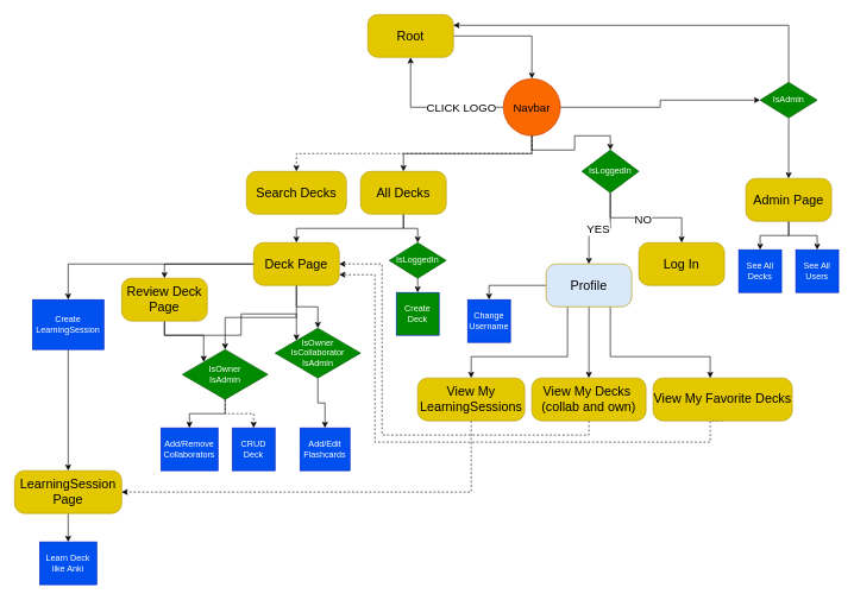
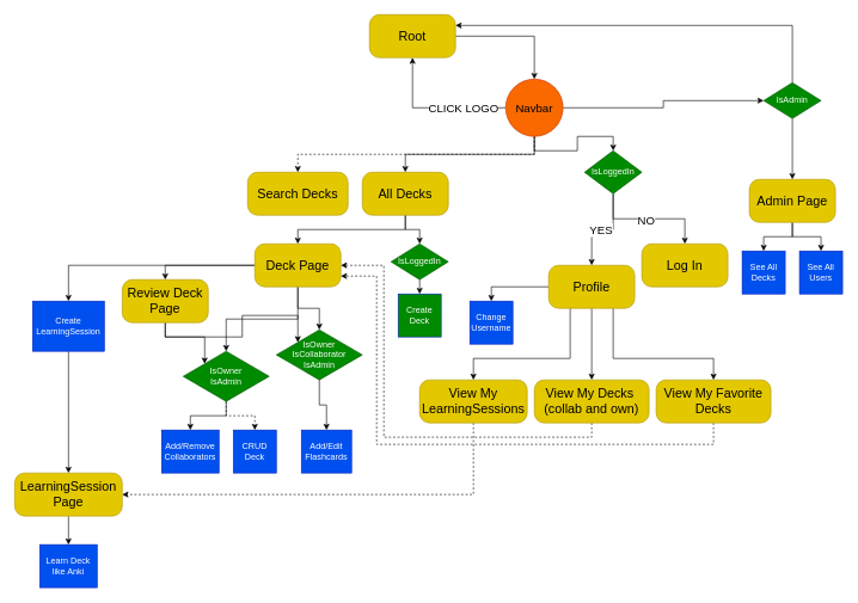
  <mxCell id="0" />
  <mxCell id="1" parent="0" />
  <mxCell id="2" style="edgeStyle=orthogonalEdgeStyle;rounded=0;orthogonalLoop=1;jettySize=auto;html=1;exitX=1;exitY=0.5;exitDx=0;exitDy=0;entryX=0.5;entryY=0;entryDx=0;entryDy=0;" parent="1" source="3" target="16" edge="1"><mxGeometry relative="1" as="geometry"><mxPoint x="725" y="120" as="targetPoint" /></mxGeometry></mxCell>
  <mxCell id="3" value="&lt;font style=&quot;font-size: 18px;&quot;&gt;Root&lt;/font&gt;" style="rounded=1;whiteSpace=wrap;html=1;arcSize=23;fillColor=#e3c800;fontColor=#000000;strokeColor=#B09500;" parent="1" vertex="1"><mxGeometry x="515" y="20" width="120" height="60" as="geometry" /></mxCell>
  <mxCell id="4" style="edgeStyle=orthogonalEdgeStyle;rounded=0;orthogonalLoop=1;jettySize=auto;html=1;exitX=0;exitY=0.5;exitDx=0;exitDy=0;" parent="1" source="16" target="3" edge="1"><mxGeometry relative="1" as="geometry"><mxPoint x="685" y="160" as="sourcePoint" /></mxGeometry></mxCell>
  <mxCell id="5" value="&lt;font style=&quot;font-size: 16px;&quot;&gt;CLICK LOGO&lt;/font&gt;" style="edgeLabel;html=1;align=center;verticalAlign=middle;resizable=0;points=[];" parent="4" vertex="1" connectable="0"><mxGeometry x="-0.07" y="-1" relative="1" as="geometry"><mxPoint x="33" y="1" as="offset" /></mxGeometry></mxCell>
  <mxCell id="6" style="edgeStyle=orthogonalEdgeStyle;rounded=0;orthogonalLoop=1;jettySize=auto;html=1;exitX=0.5;exitY=1;exitDx=0;exitDy=0;entryX=0.5;entryY=0;entryDx=0;entryDy=0;dashed=1;" parent="1" source="16" target="7" edge="1"><mxGeometry relative="1" as="geometry"><mxPoint x="725" y="200" as="sourcePoint" /></mxGeometry></mxCell>
  <mxCell id="7" value="&lt;font style=&quot;font-size: 18px;&quot;&gt;Search Decks&lt;/font&gt;" style="rounded=1;whiteSpace=wrap;html=1;arcSize=23;fillColor=#e3c800;fontColor=#000000;strokeColor=#B09500;" parent="1" vertex="1"><mxGeometry x="345" y="240" width="140" height="60" as="geometry" /></mxCell>
  <mxCell id="8" style="edgeStyle=orthogonalEdgeStyle;rounded=0;orthogonalLoop=1;jettySize=auto;html=1;exitX=0;exitY=0.5;exitDx=0;exitDy=0;entryX=0.5;entryY=0;entryDx=0;entryDy=0;" parent="1" source="12" target="26" edge="1"><mxGeometry relative="1" as="geometry" /></mxCell>
  <mxCell id="9" style="edgeStyle=orthogonalEdgeStyle;rounded=0;orthogonalLoop=1;jettySize=auto;html=1;entryX=0.5;entryY=0;entryDx=0;entryDy=0;exitX=0.5;exitY=1;exitDx=0;exitDy=0;" parent="1" source="12" target="52" edge="1"><mxGeometry relative="1" as="geometry"><mxPoint x="815" y="450" as="sourcePoint" /></mxGeometry></mxCell>
  <mxCell id="10" style="edgeStyle=orthogonalEdgeStyle;rounded=0;orthogonalLoop=1;jettySize=auto;html=1;exitX=0.75;exitY=1;exitDx=0;exitDy=0;" edge="1" parent="1" source="12" target="64"><mxGeometry relative="1" as="geometry"><Array as="points"><mxPoint x="855" y="500" /><mxPoint x="995" y="500" /></Array></mxGeometry></mxCell>
  <mxCell id="11" style="edgeStyle=orthogonalEdgeStyle;rounded=0;orthogonalLoop=1;jettySize=auto;html=1;exitX=0.25;exitY=1;exitDx=0;exitDy=0;entryX=0.5;entryY=0;entryDx=0;entryDy=0;" edge="1" parent="1" source="12" target="61"><mxGeometry relative="1" as="geometry"><Array as="points"><mxPoint x="795" y="500" /><mxPoint x="660" y="500" /></Array></mxGeometry></mxCell>
- <mxCell id="12" value="&lt;font style=&quot;font-size: 18px;&quot;&gt;Profile&lt;/font&gt;" style="rounded=1;whiteSpace=wrap;html=1;arcSize=23;fillColor=#dae8fc;fontColor=#000000;strokeColor=#B09500;" parent="1" vertex="1"><mxGeometry x="765" y="370" width="120" height="60" as="geometry" /></mxCell>
+ <mxCell id="12" value="&lt;font style=&quot;font-size: 18px;&quot;&gt;Profile&lt;/font&gt;" style="rounded=1;whiteSpace=wrap;html=1;arcSize=23;fillColor=#e3c800;fontColor=#000000;strokeColor=#B09500;" parent="1" vertex="1"><mxGeometry x="765" y="370" width="120" height="60" as="geometry" /></mxCell>
  <mxCell id="13" style="edgeStyle=orthogonalEdgeStyle;rounded=0;orthogonalLoop=1;jettySize=auto;html=1;exitX=0.5;exitY=1;exitDx=0;exitDy=0;entryX=0.5;entryY=0;entryDx=0;entryDy=0;" parent="1" source="16" target="21" edge="1"><mxGeometry relative="1" as="geometry" /></mxCell>
  <mxCell id="14" style="edgeStyle=orthogonalEdgeStyle;rounded=0;orthogonalLoop=1;jettySize=auto;html=1;exitX=0.5;exitY=1;exitDx=0;exitDy=0;entryX=0.5;entryY=0;entryDx=0;entryDy=0;" parent="1" source="16" target="25" edge="1"><mxGeometry relative="1" as="geometry" /></mxCell>
  <mxCell id="15" style="edgeStyle=orthogonalEdgeStyle;rounded=0;orthogonalLoop=1;jettySize=auto;html=1;exitX=1;exitY=0.5;exitDx=0;exitDy=0;entryX=0;entryY=0.5;entryDx=0;entryDy=0;" parent="1" source="16" target="37" edge="1"><mxGeometry relative="1" as="geometry" /></mxCell>
  <mxCell id="16" value="&lt;font style=&quot;font-size: 16px;&quot;&gt;Navbar&lt;/font&gt;" style="ellipse;whiteSpace=wrap;html=1;aspect=fixed;fillColor=#fa6800;fontColor=#000000;strokeColor=#C73500;" parent="1" vertex="1"><mxGeometry x="705" y="110" width="80" height="80" as="geometry" /></mxCell>
  <mxCell id="17" style="edgeStyle=orthogonalEdgeStyle;rounded=0;orthogonalLoop=1;jettySize=auto;html=1;exitX=0.5;exitY=1;exitDx=0;exitDy=0;entryX=0.5;entryY=0;entryDx=0;entryDy=0;" parent="1" source="21" target="12" edge="1"><mxGeometry relative="1" as="geometry" /></mxCell>
  <mxCell id="18" value="&lt;font style=&quot;font-size: 16px;&quot;&gt;YES&lt;/font&gt;" style="edgeLabel;html=1;align=center;verticalAlign=middle;resizable=0;points=[];" parent="17" vertex="1" connectable="0"><mxGeometry x="0.082" y="3" relative="1" as="geometry"><mxPoint x="2" y="-3" as="offset" /></mxGeometry></mxCell>
  <mxCell id="19" style="edgeStyle=orthogonalEdgeStyle;rounded=0;orthogonalLoop=1;jettySize=auto;html=1;exitX=0.5;exitY=1;exitDx=0;exitDy=0;entryX=0.5;entryY=0;entryDx=0;entryDy=0;" parent="1" source="21" target="22" edge="1"><mxGeometry relative="1" as="geometry" /></mxCell>
  <mxCell id="20" value="&lt;font style=&quot;font-size: 16px;&quot;&gt;NO&lt;/font&gt;" style="edgeLabel;html=1;align=center;verticalAlign=middle;resizable=0;points=[];" parent="19" vertex="1" connectable="0"><mxGeometry relative="1" as="geometry"><mxPoint x="-5" y="1" as="offset" /></mxGeometry></mxCell>
  <mxCell id="21" value="IsLoggedIn" style="rhombus;whiteSpace=wrap;html=1;fillColor=#008a00;fontColor=#ffffff;strokeColor=#005700;" parent="1" vertex="1"><mxGeometry x="815" y="210" width="80" height="60" as="geometry" /></mxCell>
  <mxCell id="22" value="&lt;font style=&quot;font-size: 18px;&quot;&gt;Log In&lt;/font&gt;" style="rounded=1;whiteSpace=wrap;html=1;arcSize=23;fillColor=#e3c800;fontColor=#000000;strokeColor=#B09500;" parent="1" vertex="1"><mxGeometry x="895" y="340" width="120" height="60" as="geometry" /></mxCell>
  <mxCell id="23" style="edgeStyle=orthogonalEdgeStyle;rounded=0;orthogonalLoop=1;jettySize=auto;html=1;exitX=0.5;exitY=1;exitDx=0;exitDy=0;entryX=0.5;entryY=0;entryDx=0;entryDy=0;" parent="1" source="25" target="28" edge="1"><mxGeometry relative="1" as="geometry" /></mxCell>
  <mxCell id="24" style="edgeStyle=orthogonalEdgeStyle;rounded=0;orthogonalLoop=1;jettySize=auto;html=1;exitX=0.5;exitY=1;exitDx=0;exitDy=0;entryX=0.5;entryY=0;entryDx=0;entryDy=0;" parent="1" source="25" target="33" edge="1"><mxGeometry relative="1" as="geometry" /></mxCell>
  <mxCell id="25" value="&lt;font style=&quot;font-size: 18px;&quot;&gt;All Decks&lt;/font&gt;" style="rounded=1;whiteSpace=wrap;html=1;arcSize=23;fillColor=#e3c800;fontColor=#000000;strokeColor=#B09500;" parent="1" vertex="1"><mxGeometry x="505" y="240" width="120" height="60" as="geometry" /></mxCell>
  <mxCell id="26" value="Change Username" style="whiteSpace=wrap;html=1;fillColor=#0050ef;fontColor=#ffffff;strokeColor=#001DBC;" parent="1" vertex="1"><mxGeometry x="655" y="420" width="60" height="60" as="geometry" /></mxCell>
  <mxCell id="27" style="edgeStyle=orthogonalEdgeStyle;rounded=0;orthogonalLoop=1;jettySize=auto;html=1;exitX=0.5;exitY=1;exitDx=0;exitDy=0;entryX=0.5;entryY=0;entryDx=0;entryDy=0;" parent="1" source="28" target="34" edge="1"><mxGeometry relative="1" as="geometry" /></mxCell>
  <mxCell id="28" value="IsLoggedIn" style="rhombus;whiteSpace=wrap;html=1;fillColor=#008a00;fontColor=#ffffff;strokeColor=#005700;" parent="1" vertex="1"><mxGeometry x="545" y="340" width="80" height="50" as="geometry" /></mxCell>
  <mxCell id="29" style="edgeStyle=orthogonalEdgeStyle;rounded=0;orthogonalLoop=1;jettySize=auto;html=1;exitX=0.5;exitY=1;exitDx=0;exitDy=0;" parent="1" source="33" target="44" edge="1"><mxGeometry relative="1" as="geometry"><mxPoint x="505" y="490" as="targetPoint" /></mxGeometry></mxCell>
  <mxCell id="30" style="edgeStyle=orthogonalEdgeStyle;rounded=0;orthogonalLoop=1;jettySize=auto;html=1;exitX=0.5;exitY=1;exitDx=0;exitDy=0;entryX=0.5;entryY=0;entryDx=0;entryDy=0;" parent="1" source="33" target="49" edge="1"><mxGeometry relative="1" as="geometry" /></mxCell>
  <mxCell id="31" style="edgeStyle=orthogonalEdgeStyle;rounded=0;orthogonalLoop=1;jettySize=auto;html=1;exitX=0;exitY=0.5;exitDx=0;exitDy=0;entryX=0.5;entryY=0;entryDx=0;entryDy=0;" parent="1" source="33" target="55" edge="1"><mxGeometry relative="1" as="geometry" /></mxCell>
  <mxCell id="32" style="edgeStyle=orthogonalEdgeStyle;rounded=0;orthogonalLoop=1;jettySize=auto;html=1;exitX=0;exitY=0.5;exitDx=0;exitDy=0;entryX=0.5;entryY=0;entryDx=0;entryDy=0;" parent="1" source="33" target="57" edge="1"><mxGeometry relative="1" as="geometry"><mxPoint x="95" y="390" as="targetPoint" /></mxGeometry></mxCell>
  <mxCell id="33" value="&lt;font style=&quot;font-size: 18px;&quot;&gt;Deck Page&lt;/font&gt;" style="rounded=1;whiteSpace=wrap;html=1;arcSize=23;fillColor=#e3c800;fontColor=#000000;strokeColor=#B09500;" parent="1" vertex="1"><mxGeometry x="355" y="340" width="120" height="60" as="geometry" /></mxCell>
  <mxCell id="34" value="Create Deck" style="whiteSpace=wrap;html=1;fillColor=#008a00;fontColor=#ffffff;strokeColor=#001DBC;" parent="1" vertex="1"><mxGeometry x="555" y="410" width="60" height="60" as="geometry" /></mxCell>
  <mxCell id="35" style="edgeStyle=orthogonalEdgeStyle;rounded=0;orthogonalLoop=1;jettySize=auto;html=1;exitX=0.5;exitY=1;exitDx=0;exitDy=0;entryX=0.5;entryY=0;entryDx=0;entryDy=0;" parent="1" source="37" target="40" edge="1"><mxGeometry relative="1" as="geometry" /></mxCell>
  <mxCell id="36" style="edgeStyle=orthogonalEdgeStyle;rounded=0;orthogonalLoop=1;jettySize=auto;html=1;exitX=0.5;exitY=0;exitDx=0;exitDy=0;entryX=1;entryY=0.25;entryDx=0;entryDy=0;" parent="1" source="37" target="3" edge="1"><mxGeometry relative="1" as="geometry" /></mxCell>
  <mxCell id="37" value="IsAdmin" style="rhombus;whiteSpace=wrap;html=1;fillColor=#008a00;fontColor=#ffffff;strokeColor=#005700;" parent="1" vertex="1"><mxGeometry x="1065" y="115" width="80" height="50" as="geometry" /></mxCell>
  <mxCell id="38" style="edgeStyle=orthogonalEdgeStyle;rounded=0;orthogonalLoop=1;jettySize=auto;html=1;exitX=0.5;exitY=1;exitDx=0;exitDy=0;entryX=0.5;entryY=0;entryDx=0;entryDy=0;" parent="1" source="40" target="41" edge="1"><mxGeometry relative="1" as="geometry" /></mxCell>
  <mxCell id="39" style="edgeStyle=orthogonalEdgeStyle;rounded=0;orthogonalLoop=1;jettySize=auto;html=1;exitX=0.5;exitY=1;exitDx=0;exitDy=0;entryX=0.5;entryY=0;entryDx=0;entryDy=0;" parent="1" source="40" target="42" edge="1"><mxGeometry relative="1" as="geometry" /></mxCell>
  <mxCell id="40" value="&lt;font style=&quot;font-size: 18px;&quot;&gt;Admin Page&lt;/font&gt;" style="rounded=1;whiteSpace=wrap;html=1;arcSize=23;fillColor=#e3c800;fontColor=#000000;strokeColor=#B09500;" parent="1" vertex="1"><mxGeometry x="1045" y="250" width="120" height="60" as="geometry" /></mxCell>
  <mxCell id="41" value="See All Decks" style="whiteSpace=wrap;html=1;fillColor=#0050ef;fontColor=#ffffff;strokeColor=#001DBC;" parent="1" vertex="1"><mxGeometry x="1035" y="350" width="60" height="60" as="geometry" /></mxCell>
  <mxCell id="42" value="See All Users" style="whiteSpace=wrap;html=1;fillColor=#0050ef;fontColor=#ffffff;strokeColor=#001DBC;" parent="1" vertex="1"><mxGeometry x="1115" y="350" width="60" height="60" as="geometry" /></mxCell>
  <mxCell id="43" style="edgeStyle=orthogonalEdgeStyle;rounded=0;orthogonalLoop=1;jettySize=auto;html=1;exitX=0.5;exitY=1;exitDx=0;exitDy=0;entryX=0.5;entryY=0;entryDx=0;entryDy=0;" parent="1" source="44" target="45" edge="1"><mxGeometry relative="1" as="geometry"><mxPoint x="475" y="560" as="sourcePoint" /></mxGeometry></mxCell>
  <mxCell id="44" value="IsOwner&lt;div&gt;IsCollaborator&lt;/div&gt;&lt;div&gt;IsAdmin&lt;/div&gt;" style="rhombus;whiteSpace=wrap;html=1;fillColor=#008a00;fontColor=#ffffff;strokeColor=#005700;" parent="1" vertex="1"><mxGeometry x="385" y="460" width="120" height="70" as="geometry" /></mxCell>
  <mxCell id="45" value="Add/Edit Flashcards" style="whiteSpace=wrap;html=1;fillColor=#0050ef;fontColor=#ffffff;strokeColor=#001DBC;" parent="1" vertex="1"><mxGeometry x="420" y="600" width="70" height="60" as="geometry" /></mxCell>
  <mxCell id="46" value="Add/Remove Collaborators" style="whiteSpace=wrap;html=1;fillColor=#0050ef;fontColor=#ffffff;strokeColor=#001DBC;shadow=0;" parent="1" vertex="1"><mxGeometry x="225" y="600" width="80" height="60" as="geometry" /></mxCell>
  <mxCell id="47" style="edgeStyle=orthogonalEdgeStyle;rounded=0;orthogonalLoop=1;jettySize=auto;html=1;exitX=0.5;exitY=1;exitDx=0;exitDy=0;entryX=0.5;entryY=0;entryDx=0;entryDy=0;" parent="1" source="49" target="46" edge="1"><mxGeometry relative="1" as="geometry" /></mxCell>
  <mxCell id="48" style="edgeStyle=orthogonalEdgeStyle;rounded=0;orthogonalLoop=1;jettySize=auto;html=1;exitX=0.5;exitY=1;exitDx=0;exitDy=0;entryX=0.5;entryY=0;entryDx=0;entryDy=0;dashed=1;" parent="1" source="49" target="50" edge="1"><mxGeometry relative="1" as="geometry" /></mxCell>
  <mxCell id="49" value="IsOwner&lt;div&gt;&lt;span style=&quot;background-color: initial;&quot;&gt;IsAdmin&lt;/span&gt;&lt;br&gt;&lt;/div&gt;" style="rhombus;whiteSpace=wrap;html=1;fillColor=#008a00;fontColor=#ffffff;strokeColor=#005700;" parent="1" vertex="1"><mxGeometry x="255" y="490" width="120" height="70" as="geometry" /></mxCell>
  <mxCell id="50" value="CRUD Deck" style="whiteSpace=wrap;html=1;fillColor=#0050ef;fontColor=#ffffff;strokeColor=#001DBC;" parent="1" vertex="1"><mxGeometry x="325" y="600" width="60" height="60" as="geometry" /></mxCell>
  <mxCell id="51" style="edgeStyle=orthogonalEdgeStyle;rounded=0;orthogonalLoop=1;jettySize=auto;html=1;exitX=0.5;exitY=1;exitDx=0;exitDy=0;entryX=1;entryY=0.5;entryDx=0;entryDy=0;dashed=1;" edge="1" parent="1" source="52" target="33"><mxGeometry relative="1" as="geometry"><Array as="points"><mxPoint x="825" y="610" /><mxPoint x="535" y="610" /><mxPoint x="535" y="370" /></Array></mxGeometry></mxCell>
  <mxCell id="52" value="&lt;font style=&quot;font-size: 18px;&quot;&gt;View My Decks&amp;nbsp;&lt;/font&gt;&lt;div&gt;&lt;font style=&quot;font-size: 18px;&quot;&gt;(collab and own)&lt;/font&gt;&lt;/div&gt;" style="rounded=1;whiteSpace=wrap;html=1;arcSize=23;fillColor=#e3c800;fontColor=#000000;strokeColor=#B09500;" parent="1" vertex="1"><mxGeometry x="745" y="530" width="160" height="60" as="geometry" /></mxCell>
  <mxCell id="53" style="edgeStyle=orthogonalEdgeStyle;rounded=0;orthogonalLoop=1;jettySize=auto;html=1;exitX=0.5;exitY=1;exitDx=0;exitDy=0;entryX=0;entryY=0;entryDx=0;entryDy=0;" parent="1" source="55" target="44" edge="1"><mxGeometry relative="1" as="geometry" /></mxCell>
  <mxCell id="54" style="edgeStyle=orthogonalEdgeStyle;rounded=0;orthogonalLoop=1;jettySize=auto;html=1;exitX=0.5;exitY=1;exitDx=0;exitDy=0;entryX=0;entryY=0;entryDx=0;entryDy=0;" parent="1" source="55" target="49" edge="1"><mxGeometry relative="1" as="geometry" /></mxCell>
  <mxCell id="55" value="&lt;font style=&quot;font-size: 18px;&quot;&gt;Review Deck Page&lt;/font&gt;" style="rounded=1;whiteSpace=wrap;html=1;arcSize=23;fillColor=#e3c800;fontColor=#000000;strokeColor=#B09500;" parent="1" vertex="1"><mxGeometry x="170" y="390" width="120" height="60" as="geometry" /></mxCell>
  <mxCell id="56" style="edgeStyle=orthogonalEdgeStyle;rounded=0;orthogonalLoop=1;jettySize=auto;html=1;exitX=0.5;exitY=1;exitDx=0;exitDy=0;entryX=0.5;entryY=0;entryDx=0;entryDy=0;" parent="1" source="57" target="59" edge="1"><mxGeometry relative="1" as="geometry" /></mxCell>
  <mxCell id="57" value="Create LearningSession" style="whiteSpace=wrap;html=1;fillColor=#0050ef;fontColor=#ffffff;strokeColor=#001DBC;" parent="1" vertex="1"><mxGeometry x="45" y="420" width="100" height="70" as="geometry" /></mxCell>
  <mxCell id="58" style="edgeStyle=orthogonalEdgeStyle;rounded=0;orthogonalLoop=1;jettySize=auto;html=1;exitX=0.5;exitY=1;exitDx=0;exitDy=0;entryX=0.5;entryY=0;entryDx=0;entryDy=0;" parent="1" source="59" target="62" edge="1"><mxGeometry relative="1" as="geometry" /></mxCell>
  <mxCell id="59" value="&lt;font style=&quot;font-size: 18px;&quot;&gt;LearningSession Page&lt;/font&gt;" style="rounded=1;whiteSpace=wrap;html=1;arcSize=23;fillColor=#e3c800;fontColor=#000000;strokeColor=#B09500;" parent="1" vertex="1"><mxGeometry x="20" y="660" width="150" height="60" as="geometry" /></mxCell>
  <mxCell id="60" style="edgeStyle=orthogonalEdgeStyle;rounded=0;orthogonalLoop=1;jettySize=auto;html=1;exitX=0.5;exitY=1;exitDx=0;exitDy=0;entryX=1;entryY=0.5;entryDx=0;entryDy=0;dashed=1;" edge="1" parent="1" source="61" target="59"><mxGeometry relative="1" as="geometry" /></mxCell>
  <mxCell id="61" value="&lt;font style=&quot;font-size: 18px;&quot;&gt;View My LearningSessions&lt;/font&gt;" style="rounded=1;whiteSpace=wrap;html=1;arcSize=23;fillColor=#e3c800;fontColor=#000000;strokeColor=#B09500;" parent="1" vertex="1"><mxGeometry x="585" y="530" width="150" height="60" as="geometry" /></mxCell>
  <mxCell id="62" value="Learn Deck like Anki" style="whiteSpace=wrap;html=1;fillColor=#0050ef;fontColor=#ffffff;strokeColor=#001DBC;shadow=0;" parent="1" vertex="1"><mxGeometry x="55" y="760" width="80" height="60" as="geometry" /></mxCell>
  <mxCell id="63" style="edgeStyle=orthogonalEdgeStyle;rounded=0;orthogonalLoop=1;jettySize=auto;html=1;exitX=0.5;exitY=1;exitDx=0;exitDy=0;entryX=1;entryY=0.75;entryDx=0;entryDy=0;dashed=1;" edge="1" parent="1" source="64" target="33"><mxGeometry relative="1" as="geometry"><mxPoint x="605" y="720" as="targetPoint" /><Array as="points"><mxPoint x="995" y="620" /><mxPoint x="525" y="620" /><mxPoint x="525" y="385" /></Array></mxGeometry></mxCell>
- <mxCell id="64" value="&lt;font style=&quot;font-size: 18px;&quot;&gt;View My Favorite Decks&lt;/font&gt;" style="rounded=1;whiteSpace=wrap;html=1;arcSize=23;fillColor=#e3c800;fontColor=#000000;strokeColor=#B09500;" vertex="1" parent="1"><mxGeometry x="915" y="530" width="195" height="60" as="geometry" /></mxCell>
+ <mxCell id="64" value="&lt;font style=&quot;font-size: 18px;&quot;&gt;View My Favorite Decks&lt;/font&gt;" style="rounded=1;whiteSpace=wrap;html=1;arcSize=23;fillColor=#e3c800;fontColor=#000000;strokeColor=#B09500;" vertex="1" parent="1"><mxGeometry x="915" y="530" width="160" height="60" as="geometry" /></mxCell>
